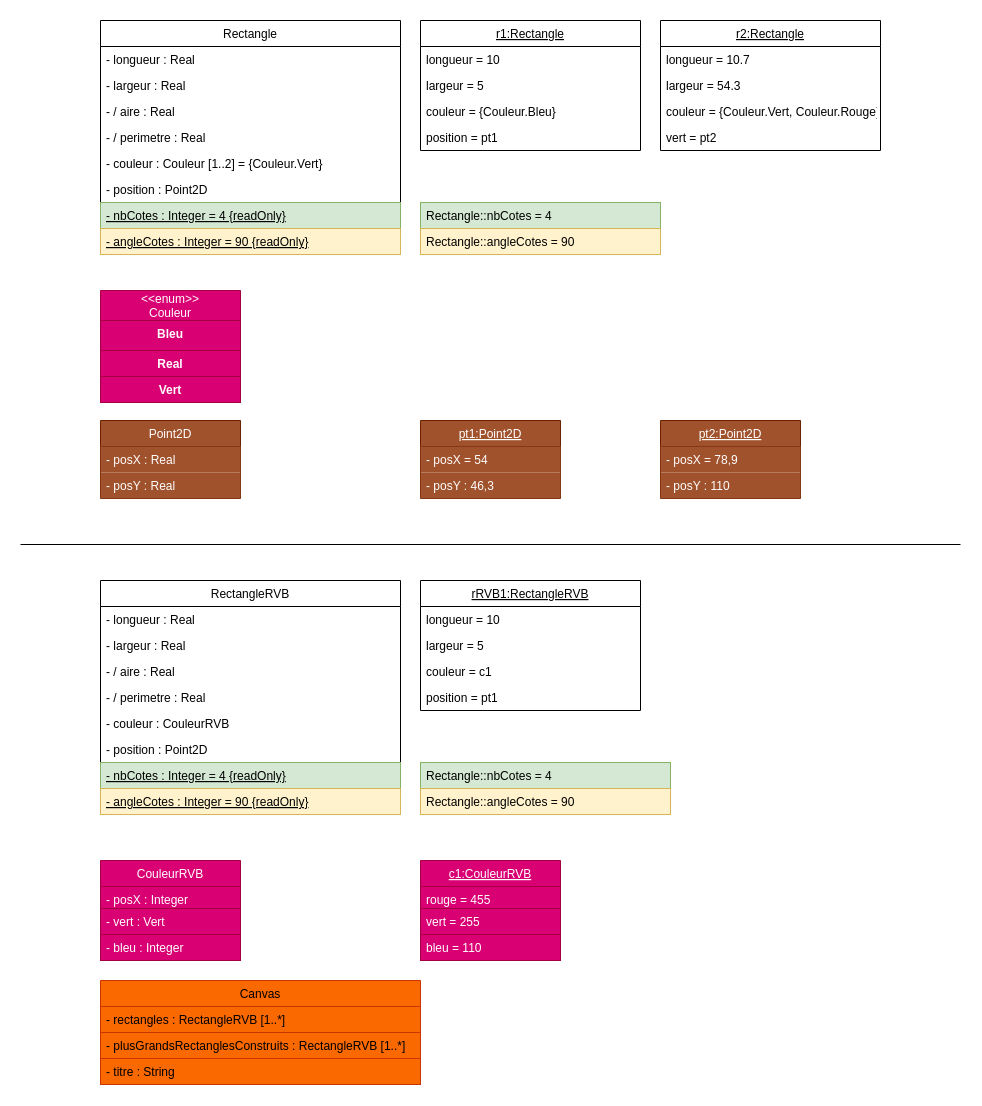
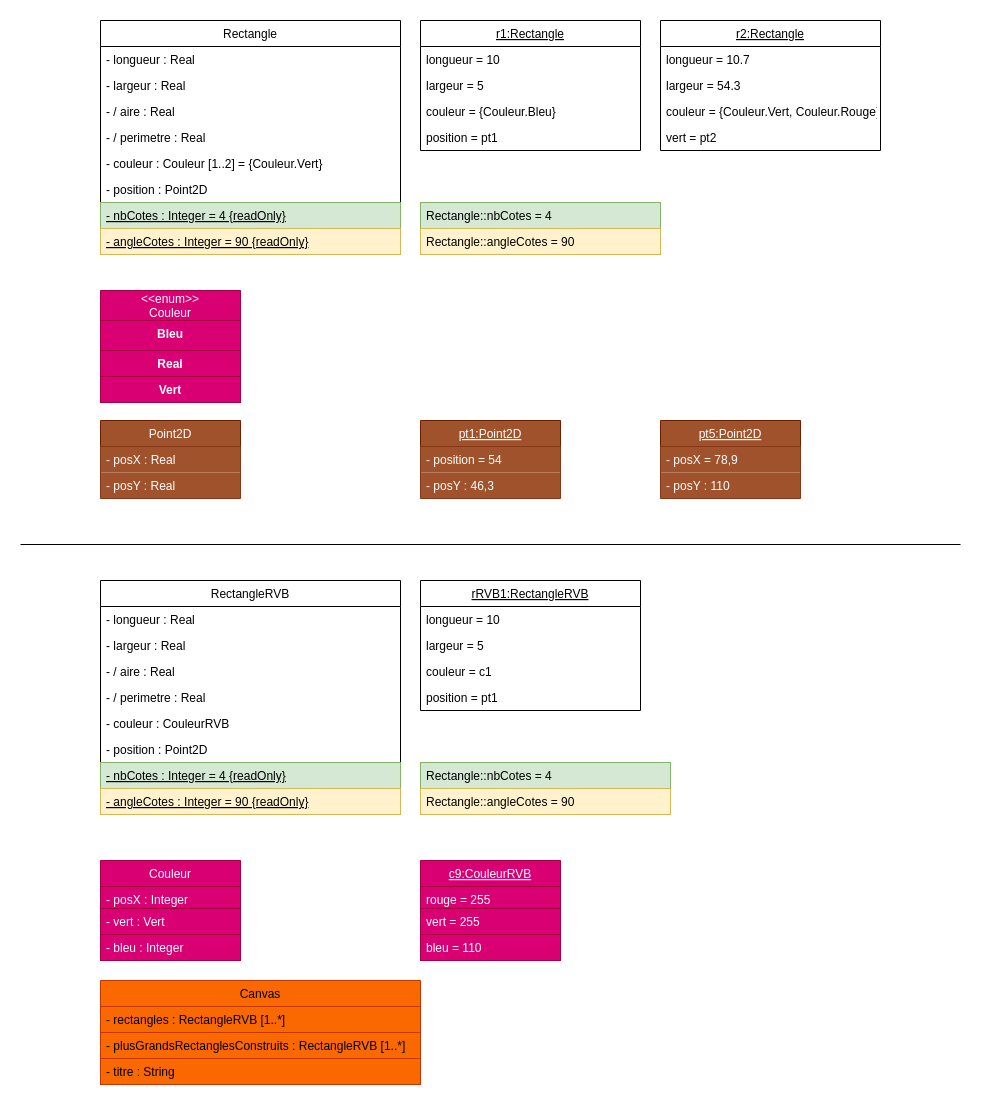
  <mxCell id="0" />
  <mxCell id="1" parent="0" />
  <mxCell id="2" value="Rectangle" style="swimlane;fontStyle=0;childLayout=stackLayout;horizontal=1;startSize=26;fillColor=none;horizontalStack=0;resizeParent=1;resizeParentMax=0;resizeLast=0;collapsible=1;marginBottom=0;" vertex="1" parent="1"><mxGeometry x="100" y="20" width="300" height="234" as="geometry" /></mxCell>
  <mxCell id="3" value="- longueur : Real" style="text;strokeColor=none;fillColor=none;align=left;verticalAlign=top;spacingLeft=4;spacingRight=4;overflow=hidden;rotatable=0;points=[[0,0.5],[1,0.5]];portConstraint=eastwest;" vertex="1" parent="2"><mxGeometry y="26" width="300" height="26" as="geometry" /></mxCell>
  <mxCell id="4" value="- largeur : Real" style="text;strokeColor=none;fillColor=none;align=left;verticalAlign=top;spacingLeft=4;spacingRight=4;overflow=hidden;rotatable=0;points=[[0,0.5],[1,0.5]];portConstraint=eastwest;" vertex="1" parent="2"><mxGeometry y="52" width="300" height="26" as="geometry" /></mxCell>
  <mxCell id="5" value="- / aire : Real&#10;" style="text;strokeColor=none;fillColor=none;align=left;verticalAlign=top;spacingLeft=4;spacingRight=4;overflow=hidden;rotatable=0;points=[[0,0.5],[1,0.5]];portConstraint=eastwest;" vertex="1" parent="2"><mxGeometry y="78" width="300" height="26" as="geometry" /></mxCell>
  <mxCell id="6" value="- / perimetre : Real" style="text;strokeColor=none;fillColor=none;align=left;verticalAlign=top;spacingLeft=4;spacingRight=4;overflow=hidden;rotatable=0;points=[[0,0.5],[1,0.5]];portConstraint=eastwest;" vertex="1" parent="2"><mxGeometry y="104" width="300" height="26" as="geometry" /></mxCell>
  <mxCell id="7" value="- couleur : Couleur [1..2] = {Couleur.Vert}" style="text;strokeColor=none;fillColor=none;align=left;verticalAlign=top;spacingLeft=4;spacingRight=4;overflow=hidden;rotatable=0;points=[[0,0.5],[1,0.5]];portConstraint=eastwest;fontStyle=0" vertex="1" parent="2"><mxGeometry y="130" width="300" height="26" as="geometry" /></mxCell>
  <mxCell id="8" value="- position : Point2D" style="text;strokeColor=none;fillColor=none;align=left;verticalAlign=top;spacingLeft=4;spacingRight=4;overflow=hidden;rotatable=0;points=[[0,0.5],[1,0.5]];portConstraint=eastwest;fontStyle=0" vertex="1" parent="2"><mxGeometry y="156" width="300" height="26" as="geometry" /></mxCell>
  <mxCell id="9" value="- nbCotes : Integer = 4 {readOnly}&#10;" style="text;strokeColor=#82b366;fillColor=#d5e8d4;align=left;verticalAlign=top;spacingLeft=4;spacingRight=4;overflow=hidden;rotatable=0;points=[[0,0.5],[1,0.5]];portConstraint=eastwest;fontStyle=4" vertex="1" parent="2"><mxGeometry y="182" width="300" height="26" as="geometry" /></mxCell>
  <mxCell id="10" value="- angleCotes : Integer = 90 {readOnly}" style="text;strokeColor=#d6b656;fillColor=#fff2cc;align=left;verticalAlign=top;spacingLeft=4;spacingRight=4;overflow=hidden;rotatable=0;points=[[0,0.5],[1,0.5]];portConstraint=eastwest;fontStyle=4" vertex="1" parent="2"><mxGeometry y="208" width="300" height="26" as="geometry" /></mxCell>
  <mxCell id="11" value="r1:Rectangle" style="swimlane;fontStyle=4;childLayout=stackLayout;horizontal=1;startSize=26;fillColor=none;horizontalStack=0;resizeParent=1;resizeParentMax=0;resizeLast=0;collapsible=1;marginBottom=0;" vertex="1" parent="1"><mxGeometry x="420" y="20" width="220" height="130" as="geometry" /></mxCell>
  <mxCell id="12" value="longueur = 10" style="text;strokeColor=none;fillColor=none;align=left;verticalAlign=top;spacingLeft=4;spacingRight=4;overflow=hidden;rotatable=0;points=[[0,0.5],[1,0.5]];portConstraint=eastwest;" vertex="1" parent="11"><mxGeometry y="26" width="220" height="26" as="geometry" /></mxCell>
  <mxCell id="13" value="largeur = 5" style="text;strokeColor=none;fillColor=none;align=left;verticalAlign=top;spacingLeft=4;spacingRight=4;overflow=hidden;rotatable=0;points=[[0,0.5],[1,0.5]];portConstraint=eastwest;" vertex="1" parent="11"><mxGeometry y="52" width="220" height="26" as="geometry" /></mxCell>
  <mxCell id="14" value="couleur = {Couleur.Bleu}" style="text;strokeColor=none;fillColor=none;align=left;verticalAlign=top;spacingLeft=4;spacingRight=4;overflow=hidden;rotatable=0;points=[[0,0.5],[1,0.5]];portConstraint=eastwest;fontStyle=0" vertex="1" parent="11"><mxGeometry y="78" width="220" height="26" as="geometry" /></mxCell>
  <mxCell id="15" value="position = pt1" style="text;strokeColor=none;fillColor=none;align=left;verticalAlign=top;spacingLeft=4;spacingRight=4;overflow=hidden;rotatable=0;points=[[0,0.5],[1,0.5]];portConstraint=eastwest;fontStyle=0" vertex="1" parent="11"><mxGeometry y="104" width="220" height="26" as="geometry" /></mxCell>
  <mxCell id="16" value="Rectangle::nbCotes = 4&#10;" style="text;strokeColor=#82b366;fillColor=#d5e8d4;align=left;verticalAlign=top;spacingLeft=4;spacingRight=4;overflow=hidden;rotatable=0;points=[[0,0.5],[1,0.5]];portConstraint=eastwest;fontStyle=0;strokeWidth=1;rounded=0;" vertex="1" parent="1"><mxGeometry x="420" y="202" width="240" height="26" as="geometry" /></mxCell>
  <mxCell id="17" value="Rectangle::angleCotes = 90" style="text;strokeColor=#d6b656;fillColor=#fff2cc;align=left;verticalAlign=top;spacingLeft=4;spacingRight=4;overflow=hidden;rotatable=0;points=[[0,0.5],[1,0.5]];portConstraint=eastwest;fontStyle=0" vertex="1" parent="1"><mxGeometry x="420" y="228" width="240" height="26" as="geometry" /></mxCell>
  <mxCell id="18" value="&lt;&lt;enum&gt;&gt;&#10;Couleur" style="swimlane;fontStyle=0;childLayout=stackLayout;horizontal=1;startSize=30;fillColor=#d80073;horizontalStack=0;resizeParent=1;resizeParentMax=0;resizeLast=0;collapsible=1;marginBottom=0;fontColor=#ffffff;strokeColor=#A50040;" vertex="1" parent="1"><mxGeometry x="100" y="290" width="140" height="112" as="geometry" /></mxCell>
  <mxCell id="19" value="Bleu" style="text;strokeColor=#A50040;fillColor=#d80073;align=center;verticalAlign=top;spacingLeft=4;spacingRight=4;overflow=hidden;rotatable=0;points=[[0,0.5],[1,0.5]];portConstraint=eastwest;fontStyle=1;fontColor=#ffffff;" vertex="1" parent="18"><mxGeometry y="30" width="140" height="30" as="geometry" /></mxCell>
  <mxCell id="20" value="Real" style="text;strokeColor=#A50040;fillColor=#d80073;align=center;verticalAlign=top;spacingLeft=4;spacingRight=4;overflow=hidden;rotatable=0;points=[[0,0.5],[1,0.5]];portConstraint=eastwest;fontStyle=1;fontColor=#ffffff;" vertex="1" parent="18"><mxGeometry y="60" width="140" height="26" as="geometry" /></mxCell>
  <mxCell id="21" value="Vert" style="text;strokeColor=#A50040;fillColor=#d80073;align=center;verticalAlign=top;spacingLeft=4;spacingRight=4;overflow=hidden;rotatable=0;points=[[0,0.5],[1,0.5]];portConstraint=eastwest;fontStyle=1;fontColor=#ffffff;" vertex="1" parent="18"><mxGeometry y="86" width="140" height="26" as="geometry" /></mxCell>
  <mxCell id="22" value="r2:Rectangle" style="swimlane;fontStyle=4;childLayout=stackLayout;horizontal=1;startSize=26;fillColor=none;horizontalStack=0;resizeParent=1;resizeParentMax=0;resizeLast=0;collapsible=1;marginBottom=0;" vertex="1" parent="1"><mxGeometry x="660" y="20" width="220" height="130" as="geometry" /></mxCell>
  <mxCell id="23" value="longueur = 10.7" style="text;strokeColor=none;fillColor=none;align=left;verticalAlign=top;spacingLeft=4;spacingRight=4;overflow=hidden;rotatable=0;points=[[0,0.5],[1,0.5]];portConstraint=eastwest;" vertex="1" parent="22"><mxGeometry y="26" width="220" height="26" as="geometry" /></mxCell>
  <mxCell id="24" value="largeur = 54.3" style="text;strokeColor=none;fillColor=none;align=left;verticalAlign=top;spacingLeft=4;spacingRight=4;overflow=hidden;rotatable=0;points=[[0,0.5],[1,0.5]];portConstraint=eastwest;" vertex="1" parent="22"><mxGeometry y="52" width="220" height="26" as="geometry" /></mxCell>
  <mxCell id="25" value="couleur = {Couleur.Vert, Couleur.Rouge}" style="text;strokeColor=none;fillColor=none;align=left;verticalAlign=top;spacingLeft=4;spacingRight=4;overflow=hidden;rotatable=0;points=[[0,0.5],[1,0.5]];portConstraint=eastwest;fontStyle=0" vertex="1" parent="22"><mxGeometry y="78" width="220" height="26" as="geometry" /></mxCell>
  <mxCell id="26" value="vert = pt2" style="text;strokeColor=none;fillColor=none;align=left;verticalAlign=top;spacingLeft=4;spacingRight=4;overflow=hidden;rotatable=0;points=[[0,0.5],[1,0.5]];portConstraint=eastwest;fontStyle=0" vertex="1" parent="22"><mxGeometry y="104" width="220" height="26" as="geometry" /></mxCell>
  <mxCell id="27" value="Point2D" style="swimlane;fontStyle=0;childLayout=stackLayout;horizontal=1;startSize=26;fillColor=#a0522d;horizontalStack=0;resizeParent=1;resizeParentMax=0;resizeLast=0;collapsible=1;marginBottom=0;rounded=0;strokeColor=#6D1F00;strokeWidth=1;fontColor=#ffffff;perimeterSpacing=0;" vertex="1" parent="1"><mxGeometry x="100" y="420" width="140" height="78" as="geometry" /></mxCell>
  <mxCell id="28" value="- posX : Real" style="text;strokeColor=none;fillColor=#a0522d;align=left;verticalAlign=top;spacingLeft=4;spacingRight=4;overflow=hidden;rotatable=0;points=[[0,0.5],[1,0.5]];portConstraint=eastwest;rounded=0;fontColor=#ffffff;" vertex="1" parent="27"><mxGeometry y="26" width="140" height="26" as="geometry" /></mxCell>
  <mxCell id="29" value="- posY : Real" style="text;strokeColor=none;fillColor=#a0522d;align=left;verticalAlign=top;spacingLeft=4;spacingRight=4;overflow=hidden;rotatable=0;points=[[0,0.5],[1,0.5]];portConstraint=eastwest;rounded=0;fontColor=#ffffff;" vertex="1" parent="27"><mxGeometry y="52" width="140" height="26" as="geometry" /></mxCell>
  <mxCell id="30" value="pt1:Point2D" style="swimlane;fontStyle=4;childLayout=stackLayout;horizontal=1;startSize=26;fillColor=#a0522d;horizontalStack=0;resizeParent=1;resizeParentMax=0;resizeLast=0;collapsible=1;marginBottom=0;rounded=0;strokeColor=#6D1F00;strokeWidth=1;fontColor=#ffffff;" vertex="1" parent="1"><mxGeometry x="420" y="420" width="140" height="78" as="geometry" /></mxCell>
- <mxCell id="31" value="- posX = 54" style="text;strokeColor=none;fillColor=#a0522d;align=left;verticalAlign=top;spacingLeft=4;spacingRight=4;overflow=hidden;rotatable=0;points=[[0,0.5],[1,0.5]];portConstraint=eastwest;rounded=0;fontColor=#ffffff;" vertex="1" parent="30"><mxGeometry y="26" width="140" height="26" as="geometry" /></mxCell>
+ <mxCell id="31" value="- position = 54" style="text;strokeColor=none;fillColor=#a0522d;align=left;verticalAlign=top;spacingLeft=4;spacingRight=4;overflow=hidden;rotatable=0;points=[[0,0.5],[1,0.5]];portConstraint=eastwest;rounded=0;fontColor=#ffffff;" vertex="1" parent="30"><mxGeometry y="26" width="140" height="26" as="geometry" /></mxCell>
  <mxCell id="32" value="- posY : 46,3" style="text;strokeColor=none;fillColor=#a0522d;align=left;verticalAlign=top;spacingLeft=4;spacingRight=4;overflow=hidden;rotatable=0;points=[[0,0.5],[1,0.5]];portConstraint=eastwest;rounded=0;fontColor=#ffffff;" vertex="1" parent="30"><mxGeometry y="52" width="140" height="26" as="geometry" /></mxCell>
- <mxCell id="33" value="pt2:Point2D" style="swimlane;fontStyle=4;childLayout=stackLayout;horizontal=1;startSize=26;fillColor=#a0522d;horizontalStack=0;resizeParent=1;resizeParentMax=0;resizeLast=0;collapsible=1;marginBottom=0;rounded=0;strokeColor=#6D1F00;strokeWidth=1;fontColor=#ffffff;" vertex="1" parent="1"><mxGeometry x="660" y="420" width="140" height="78" as="geometry" /></mxCell>
+ <mxCell id="33" value="pt5:Point2D" style="swimlane;fontStyle=4;childLayout=stackLayout;horizontal=1;startSize=26;fillColor=#a0522d;horizontalStack=0;resizeParent=1;resizeParentMax=0;resizeLast=0;collapsible=1;marginBottom=0;rounded=0;strokeColor=#6D1F00;strokeWidth=1;fontColor=#ffffff;" vertex="1" parent="1"><mxGeometry x="660" y="420" width="140" height="78" as="geometry" /></mxCell>
  <mxCell id="34" value="- posX = 78,9" style="text;strokeColor=none;fillColor=#a0522d;align=left;verticalAlign=top;spacingLeft=4;spacingRight=4;overflow=hidden;rotatable=0;points=[[0,0.5],[1,0.5]];portConstraint=eastwest;rounded=0;fontColor=#ffffff;" vertex="1" parent="33"><mxGeometry y="26" width="140" height="26" as="geometry" /></mxCell>
  <mxCell id="35" value="- posY : 110" style="text;strokeColor=none;fillColor=#a0522d;align=left;verticalAlign=top;spacingLeft=4;spacingRight=4;overflow=hidden;rotatable=0;points=[[0,0.5],[1,0.5]];portConstraint=eastwest;rounded=0;fontColor=#ffffff;" vertex="1" parent="33"><mxGeometry y="52" width="140" height="26" as="geometry" /></mxCell>
- <mxCell id="36" value="CouleurRVB" style="swimlane;fontStyle=0;childLayout=stackLayout;horizontal=1;startSize=26;fillColor=#d80073;horizontalStack=0;resizeParent=1;resizeParentMax=0;resizeLast=0;collapsible=1;marginBottom=0;fontColor=#ffffff;strokeColor=#A50040;" vertex="1" parent="1"><mxGeometry x="100" y="860" width="140" height="100" as="geometry" /></mxCell>
+ <mxCell id="36" value="Couleur" style="swimlane;fontStyle=0;childLayout=stackLayout;horizontal=1;startSize=26;fillColor=#d80073;horizontalStack=0;resizeParent=1;resizeParentMax=0;resizeLast=0;collapsible=1;marginBottom=0;fontColor=#ffffff;strokeColor=#A50040;" vertex="1" parent="1"><mxGeometry x="100" y="860" width="140" height="100" as="geometry" /></mxCell>
  <mxCell id="37" value="- posX : Integer" style="text;strokeColor=#A50040;fillColor=#d80073;align=left;verticalAlign=top;spacingLeft=4;spacingRight=4;overflow=hidden;rotatable=0;points=[[0,0.5],[1,0.5]];portConstraint=eastwest;fontStyle=0;fontColor=#ffffff;" vertex="1" parent="36"><mxGeometry y="26" width="140" height="22" as="geometry" /></mxCell>
  <mxCell id="38" value="- vert : Vert" style="text;strokeColor=#A50040;fillColor=#d80073;align=left;verticalAlign=top;spacingLeft=4;spacingRight=4;overflow=hidden;rotatable=0;points=[[0,0.5],[1,0.5]];portConstraint=eastwest;fontStyle=0;fontColor=#ffffff;" vertex="1" parent="36"><mxGeometry y="48" width="140" height="26" as="geometry" /></mxCell>
  <mxCell id="39" value="- bleu : Integer" style="text;strokeColor=#A50040;fillColor=#d80073;align=left;verticalAlign=top;spacingLeft=4;spacingRight=4;overflow=hidden;rotatable=0;points=[[0,0.5],[1,0.5]];portConstraint=eastwest;fontStyle=0;fontColor=#ffffff;" vertex="1" parent="36"><mxGeometry y="74" width="140" height="26" as="geometry" /></mxCell>
  <mxCell id="40" value="" style="line;strokeWidth=1;fillColor=none;align=left;verticalAlign=middle;spacingTop=-1;spacingLeft=3;spacingRight=3;rotatable=0;labelPosition=right;points=[];portConstraint=eastwest;rounded=0;" vertex="1" parent="1"><mxGeometry y="540" width="940" height="8" as="geometry" x="20" /></mxCell>
  <mxCell id="41" value="RectangleRVB" style="swimlane;fontStyle=0;childLayout=stackLayout;horizontal=1;startSize=26;fillColor=none;horizontalStack=0;resizeParent=1;resizeParentMax=0;resizeLast=0;collapsible=1;marginBottom=0;" vertex="1" parent="1"><mxGeometry x="100" y="580" width="300" height="234" as="geometry" /></mxCell>
  <mxCell id="42" value="- longueur : Real" style="text;strokeColor=none;fillColor=none;align=left;verticalAlign=top;spacingLeft=4;spacingRight=4;overflow=hidden;rotatable=0;points=[[0,0.5],[1,0.5]];portConstraint=eastwest;" vertex="1" parent="41"><mxGeometry y="26" width="300" height="26" as="geometry" /></mxCell>
  <mxCell id="43" value="- largeur : Real" style="text;strokeColor=none;fillColor=none;align=left;verticalAlign=top;spacingLeft=4;spacingRight=4;overflow=hidden;rotatable=0;points=[[0,0.5],[1,0.5]];portConstraint=eastwest;" vertex="1" parent="41"><mxGeometry y="52" width="300" height="26" as="geometry" /></mxCell>
  <mxCell id="44" value="- / aire : Real&#10;" style="text;strokeColor=none;fillColor=none;align=left;verticalAlign=top;spacingLeft=4;spacingRight=4;overflow=hidden;rotatable=0;points=[[0,0.5],[1,0.5]];portConstraint=eastwest;" vertex="1" parent="41"><mxGeometry y="78" width="300" height="26" as="geometry" /></mxCell>
  <mxCell id="45" value="- / perimetre : Real" style="text;strokeColor=none;fillColor=none;align=left;verticalAlign=top;spacingLeft=4;spacingRight=4;overflow=hidden;rotatable=0;points=[[0,0.5],[1,0.5]];portConstraint=eastwest;" vertex="1" parent="41"><mxGeometry y="104" width="300" height="26" as="geometry" /></mxCell>
  <mxCell id="46" value="- couleur : CouleurRVB" style="text;strokeColor=none;fillColor=none;align=left;verticalAlign=top;spacingLeft=4;spacingRight=4;overflow=hidden;rotatable=0;points=[[0,0.5],[1,0.5]];portConstraint=eastwest;fontStyle=0" vertex="1" parent="41"><mxGeometry y="130" width="300" height="26" as="geometry" /></mxCell>
  <mxCell id="47" value="- position : Point2D" style="text;strokeColor=none;fillColor=none;align=left;verticalAlign=top;spacingLeft=4;spacingRight=4;overflow=hidden;rotatable=0;points=[[0,0.5],[1,0.5]];portConstraint=eastwest;fontStyle=0" vertex="1" parent="41"><mxGeometry y="156" width="300" height="26" as="geometry" /></mxCell>
  <mxCell id="48" value="- nbCotes : Integer = 4 {readOnly}&#10;" style="text;strokeColor=#82b366;fillColor=#d5e8d4;align=left;verticalAlign=top;spacingLeft=4;spacingRight=4;overflow=hidden;rotatable=0;points=[[0,0.5],[1,0.5]];portConstraint=eastwest;fontStyle=4" vertex="1" parent="41"><mxGeometry y="182" width="300" height="26" as="geometry" /></mxCell>
  <mxCell id="49" value="- angleCotes : Integer = 90 {readOnly}" style="text;strokeColor=#d6b656;fillColor=#fff2cc;align=left;verticalAlign=top;spacingLeft=4;spacingRight=4;overflow=hidden;rotatable=0;points=[[0,0.5],[1,0.5]];portConstraint=eastwest;fontStyle=4" vertex="1" parent="41"><mxGeometry y="208" width="300" height="26" as="geometry" /></mxCell>
- <mxCell id="50" value="c1:CouleurRVB" style="swimlane;fontStyle=4;childLayout=stackLayout;horizontal=1;startSize=26;fillColor=#d80073;horizontalStack=0;resizeParent=1;resizeParentMax=0;resizeLast=0;collapsible=1;marginBottom=0;fontColor=#ffffff;strokeColor=#A50040;" vertex="1" parent="1"><mxGeometry x="420" y="860" width="140" height="100" as="geometry" /></mxCell>
- <mxCell id="51" value="rouge = 455" style="text;strokeColor=#A50040;fillColor=#d80073;align=left;verticalAlign=top;spacingLeft=4;spacingRight=4;overflow=hidden;rotatable=0;points=[[0,0.5],[1,0.5]];portConstraint=eastwest;fontStyle=0;fontColor=#ffffff;" vertex="1" parent="50"><mxGeometry y="26" width="140" height="22" as="geometry" /></mxCell>
+ <mxCell id="50" value="c9:CouleurRVB" style="swimlane;fontStyle=4;childLayout=stackLayout;horizontal=1;startSize=26;fillColor=#d80073;horizontalStack=0;resizeParent=1;resizeParentMax=0;resizeLast=0;collapsible=1;marginBottom=0;fontColor=#ffffff;strokeColor=#A50040;" vertex="1" parent="1"><mxGeometry x="420" y="860" width="140" height="100" as="geometry" /></mxCell>
+ <mxCell id="51" value="rouge = 255" style="text;strokeColor=#A50040;fillColor=#d80073;align=left;verticalAlign=top;spacingLeft=4;spacingRight=4;overflow=hidden;rotatable=0;points=[[0,0.5],[1,0.5]];portConstraint=eastwest;fontStyle=0;fontColor=#ffffff;" vertex="1" parent="50"><mxGeometry y="26" width="140" height="22" as="geometry" /></mxCell>
  <mxCell id="52" value="vert = 255" style="text;strokeColor=#A50040;fillColor=#d80073;align=left;verticalAlign=top;spacingLeft=4;spacingRight=4;overflow=hidden;rotatable=0;points=[[0,0.5],[1,0.5]];portConstraint=eastwest;fontStyle=0;fontColor=#ffffff;" vertex="1" parent="50"><mxGeometry y="48" width="140" height="26" as="geometry" /></mxCell>
  <mxCell id="53" value="bleu = 110" style="text;strokeColor=#A50040;fillColor=#d80073;align=left;verticalAlign=top;spacingLeft=4;spacingRight=4;overflow=hidden;rotatable=0;points=[[0,0.5],[1,0.5]];portConstraint=eastwest;fontStyle=0;fontColor=#ffffff;" vertex="1" parent="50"><mxGeometry y="74" width="140" height="26" as="geometry" /></mxCell>
  <mxCell id="54" value="rRVB1:RectangleRVB" style="swimlane;fontStyle=4;childLayout=stackLayout;horizontal=1;startSize=26;fillColor=none;horizontalStack=0;resizeParent=1;resizeParentMax=0;resizeLast=0;collapsible=1;marginBottom=0;" vertex="1" parent="1"><mxGeometry x="420" y="580" width="220" height="130" as="geometry" /></mxCell>
  <mxCell id="55" value="longueur = 10" style="text;strokeColor=none;fillColor=none;align=left;verticalAlign=top;spacingLeft=4;spacingRight=4;overflow=hidden;rotatable=0;points=[[0,0.5],[1,0.5]];portConstraint=eastwest;" vertex="1" parent="54"><mxGeometry y="26" width="220" height="26" as="geometry" /></mxCell>
  <mxCell id="56" value="largeur = 5" style="text;strokeColor=none;fillColor=none;align=left;verticalAlign=top;spacingLeft=4;spacingRight=4;overflow=hidden;rotatable=0;points=[[0,0.5],[1,0.5]];portConstraint=eastwest;" vertex="1" parent="54"><mxGeometry y="52" width="220" height="26" as="geometry" /></mxCell>
  <mxCell id="57" value="couleur = c1" style="text;strokeColor=none;fillColor=none;align=left;verticalAlign=top;spacingLeft=4;spacingRight=4;overflow=hidden;rotatable=0;points=[[0,0.5],[1,0.5]];portConstraint=eastwest;fontStyle=0" vertex="1" parent="54"><mxGeometry y="78" width="220" height="26" as="geometry" /></mxCell>
  <mxCell id="58" value="position = pt1" style="text;strokeColor=none;fillColor=none;align=left;verticalAlign=top;spacingLeft=4;spacingRight=4;overflow=hidden;rotatable=0;points=[[0,0.5],[1,0.5]];portConstraint=eastwest;fontStyle=0" vertex="1" parent="54"><mxGeometry y="104" width="220" height="26" as="geometry" /></mxCell>
  <mxCell id="59" value="Rectangle::nbCotes = 4&#10;" style="text;strokeColor=#82b366;fillColor=#d5e8d4;align=left;verticalAlign=top;spacingLeft=4;spacingRight=4;overflow=hidden;rotatable=0;points=[[0,0.5],[1,0.5]];portConstraint=eastwest;fontStyle=0;strokeWidth=1;rounded=0;" vertex="1" parent="1"><mxGeometry x="420" y="762" width="250" height="26" as="geometry" /></mxCell>
  <mxCell id="60" value="Rectangle::angleCotes = 90" style="text;strokeColor=#d6b656;fillColor=#fff2cc;align=left;verticalAlign=top;spacingLeft=4;spacingRight=4;overflow=hidden;rotatable=0;points=[[0,0.5],[1,0.5]];portConstraint=eastwest;fontStyle=0" vertex="1" parent="1"><mxGeometry x="420" y="788" width="250" height="26" as="geometry" /></mxCell>
  <mxCell id="61" value="Canvas" style="swimlane;fontStyle=0;childLayout=stackLayout;horizontal=1;startSize=26;fillColor=#fa6800;horizontalStack=0;resizeParent=1;resizeParentMax=0;resizeLast=0;collapsible=1;marginBottom=0;rounded=0;strokeColor=#C73500;strokeWidth=1;fontColor=#000000;" vertex="1" parent="1"><mxGeometry x="100" y="980" width="320" height="104" as="geometry" /></mxCell>
  <mxCell id="62" value="- rectangles : RectangleRVB [1..*]" style="text;strokeColor=#C73500;fillColor=#fa6800;align=left;verticalAlign=top;spacingLeft=4;spacingRight=4;overflow=hidden;rotatable=0;points=[[0,0.5],[1,0.5]];portConstraint=eastwest;rounded=0;fontColor=#000000;" vertex="1" parent="61"><mxGeometry y="26" width="320" height="26" as="geometry" /></mxCell>
  <mxCell id="63" value="- plusGrandsRectanglesConstruits : RectangleRVB [1..*]" style="text;strokeColor=#C73500;fillColor=#fa6800;align=left;verticalAlign=top;spacingLeft=4;spacingRight=4;overflow=hidden;rotatable=0;points=[[0,0.5],[1,0.5]];portConstraint=eastwest;rounded=0;fontColor=#000000;" vertex="1" parent="61"><mxGeometry y="52" width="320" height="26" as="geometry" /></mxCell>
  <mxCell id="64" value="- titre : String" style="text;strokeColor=#C73500;fillColor=#fa6800;align=left;verticalAlign=top;spacingLeft=4;spacingRight=4;overflow=hidden;rotatable=0;points=[[0,0.5],[1,0.5]];portConstraint=eastwest;rounded=0;fontColor=#000000;" vertex="1" parent="61"><mxGeometry y="78" width="320" height="26" as="geometry" /></mxCell>
